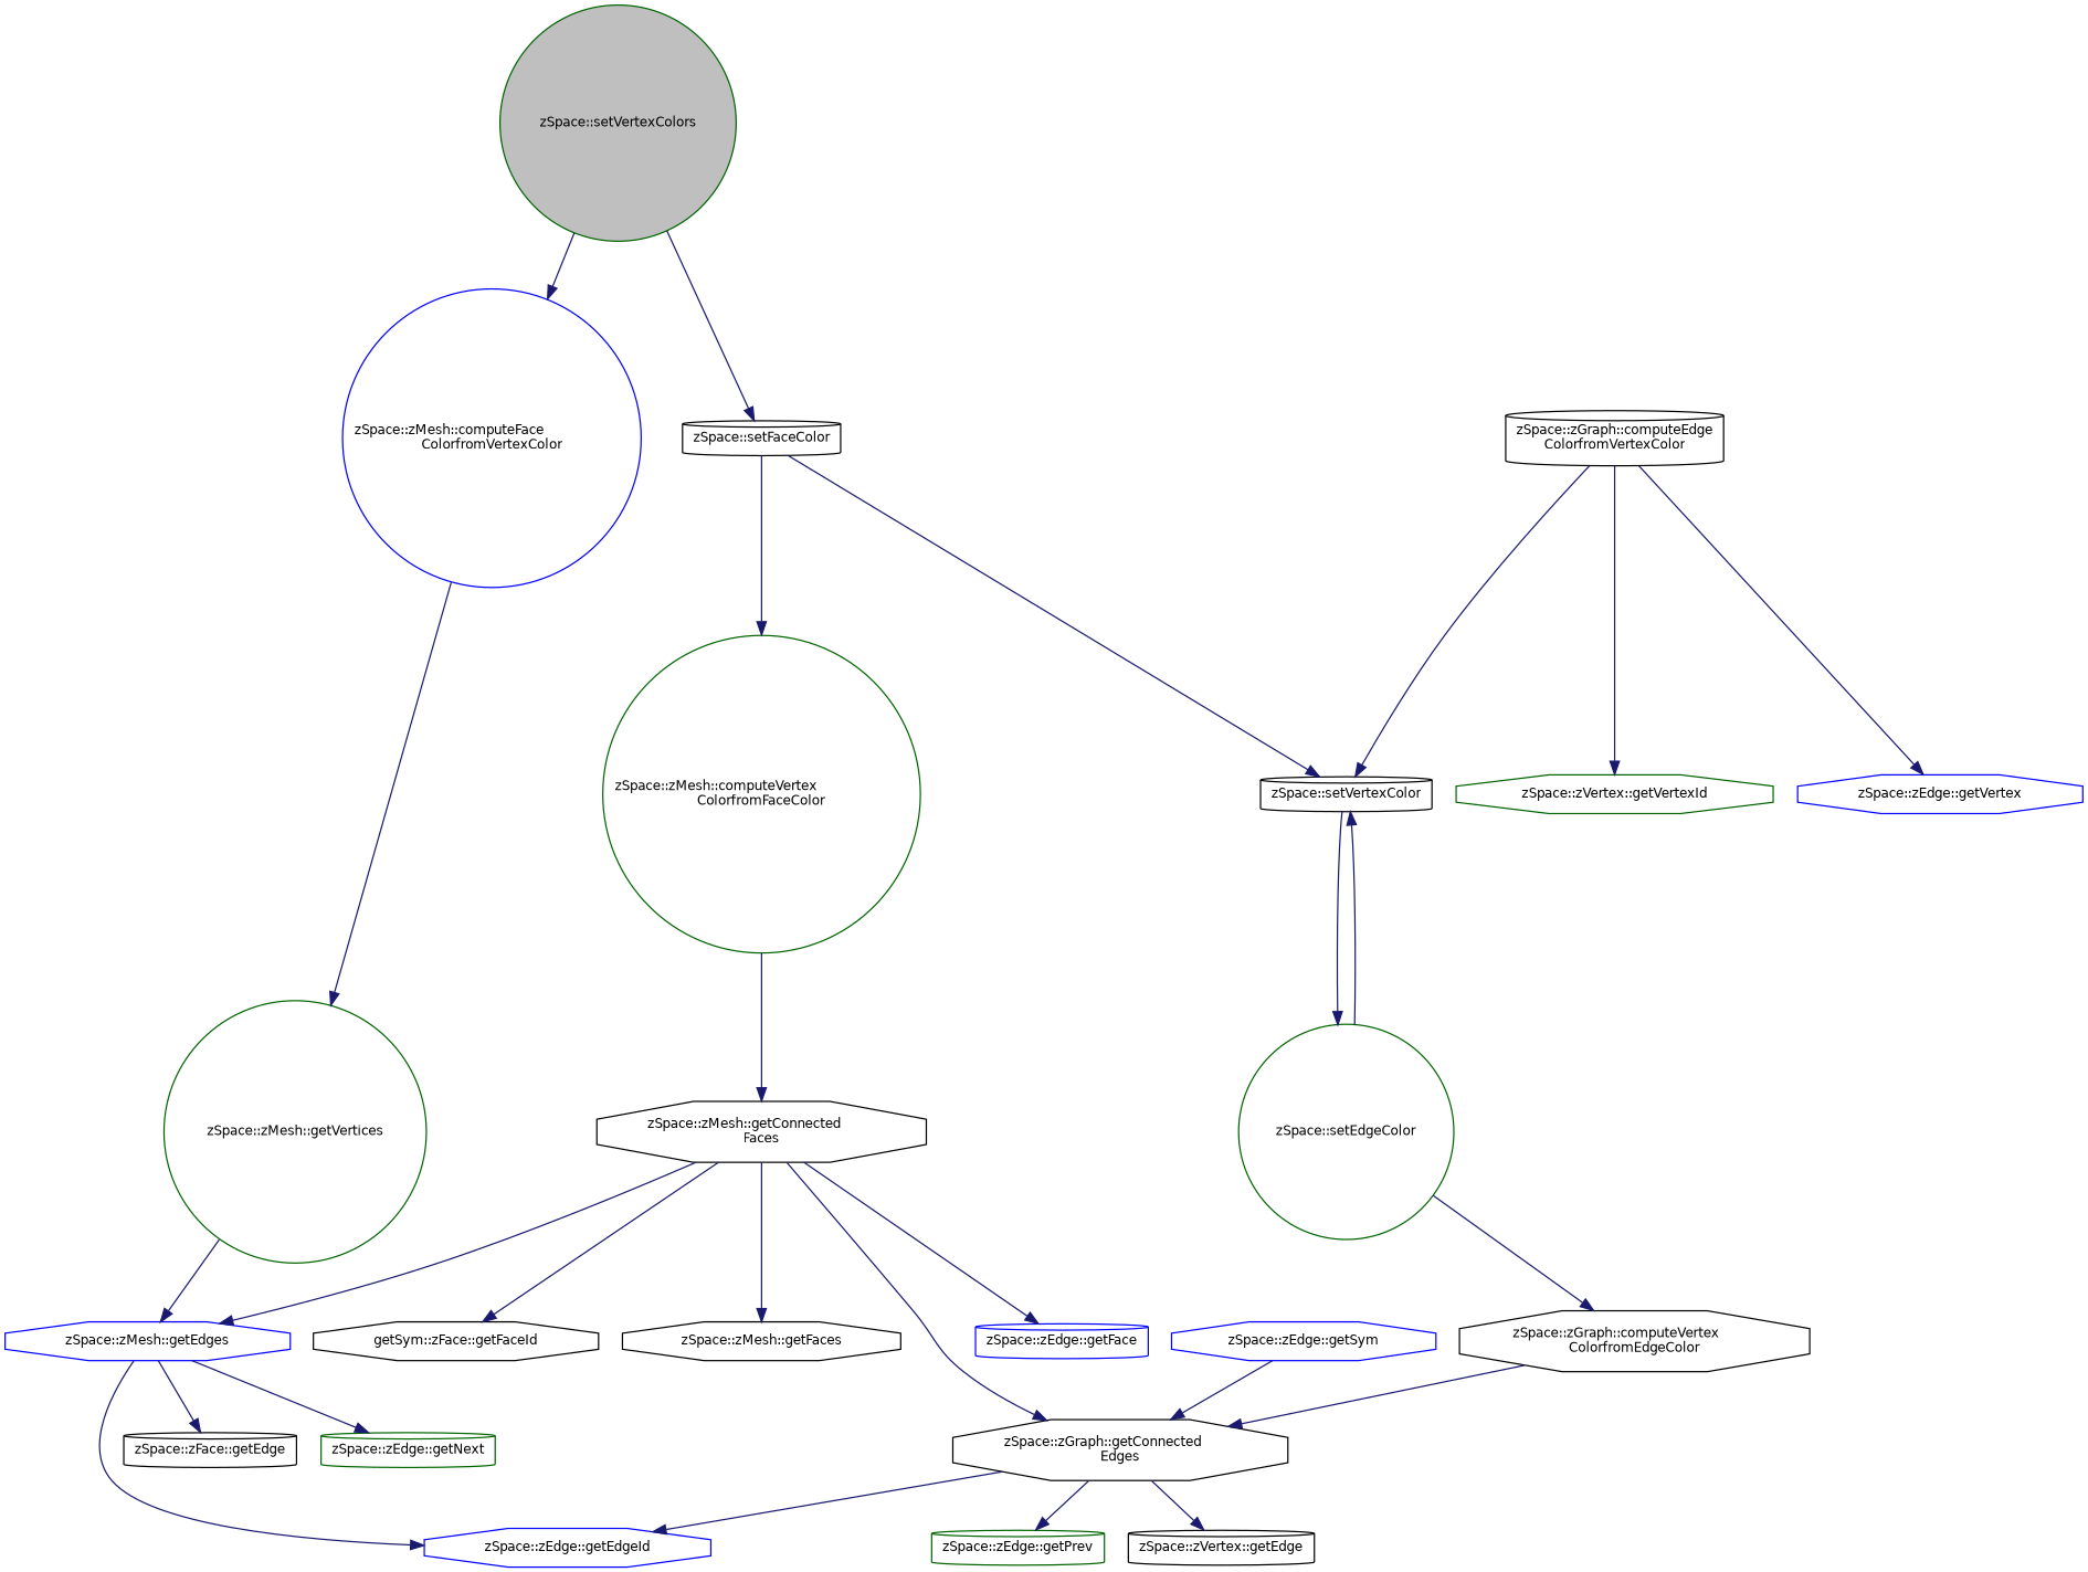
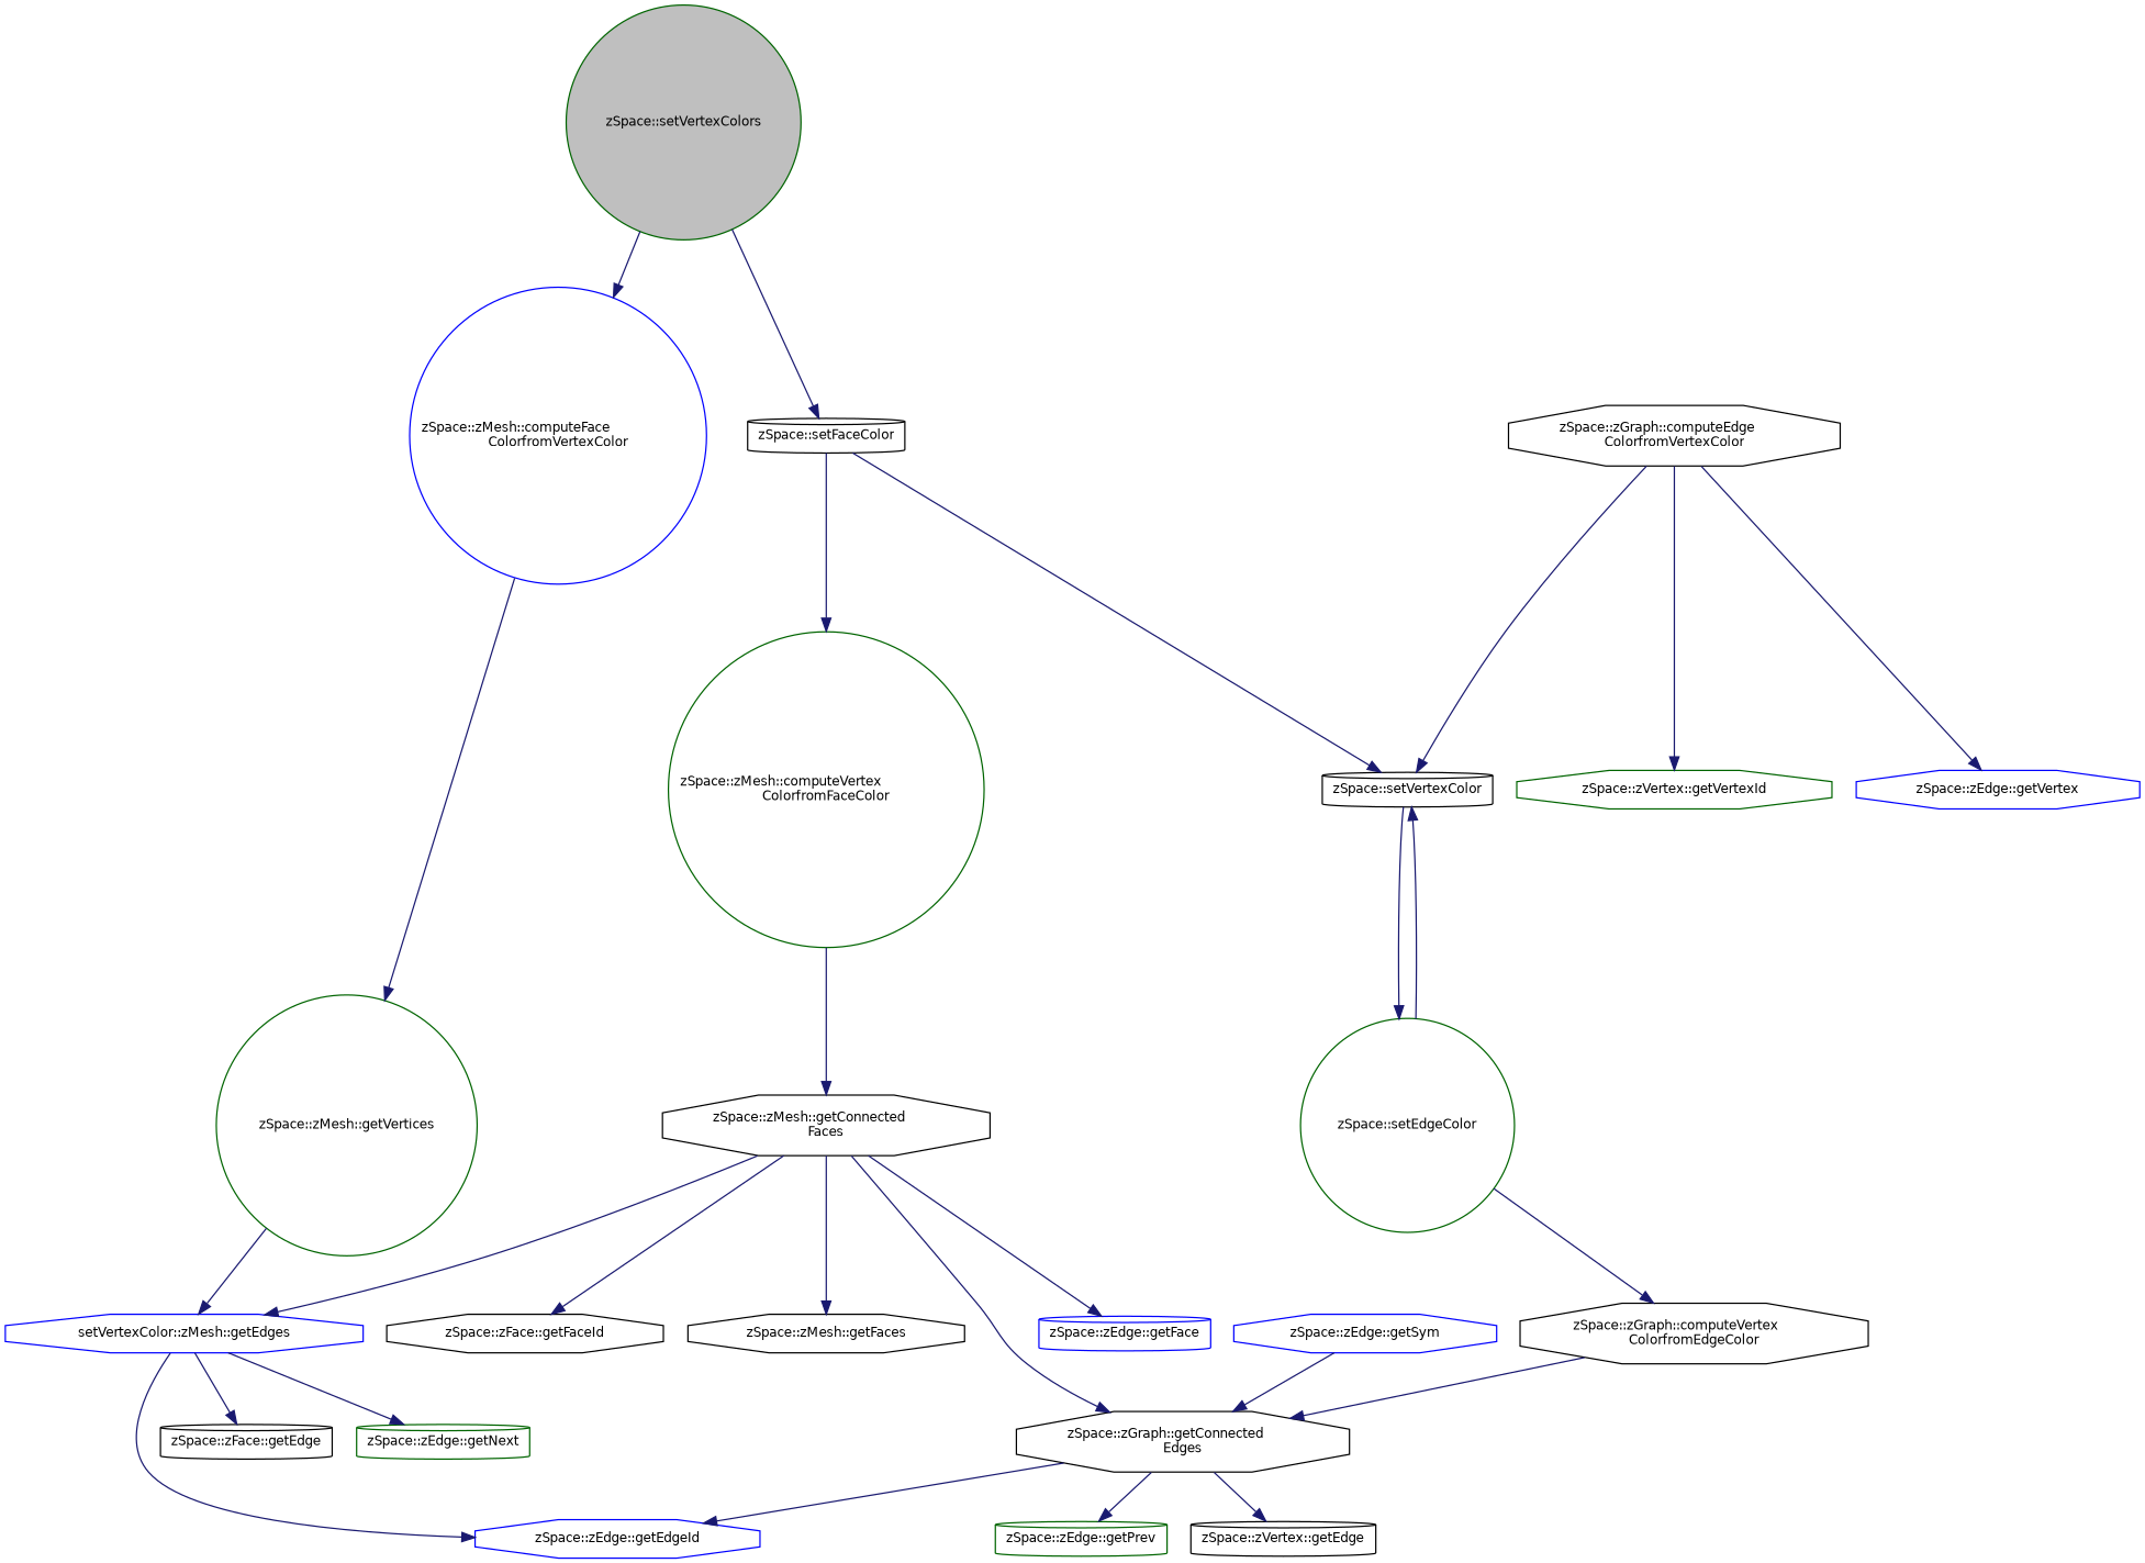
  digraph {
    rankdir=TB
    node [color=black fillcolor=white fontname=Helvetica fontsize=10 shape=octagon style=filled]
    edge [color=midnightblue fontname=Helvetica fontsize=10 labelfontname=Helvetica labelfontsize=10 style=solid]
    n1 [color=darkgreen fillcolor=grey75 fontcolor=black height=0.2 label="zSpace::setVertexColors" shape=circle width=0.4]
    n2 [height=0.2 label="zSpace::setFaceColor" shape=cylinder width=0.4]
    n3 [color=blue height=0.2 label="zSpace::zMesh::computeFace\lColorfromVertexColor" shape=circle width=0.4]
    n4 [height=0.2 label="zSpace::setVertexColor" shape=cylinder width=0.4]
    n5 [color=darkgreen height=0.2 label="zSpace::zMesh::computeVertex\lColorfromFaceColor" shape=circle width=0.4]
    n6 [color=darkgreen height=0.2 label="zSpace::zMesh::getVertices" shape=circle width=0.4]
    n7 [color=darkgreen height=0.2 label="zSpace::setEdgeColor" shape=circle width=0.4]
    n8 [height=0.2 label="zSpace::zMesh::getConnected\lFaces" width=0.4]
    n9 [height=0.2 label="zSpace::zGraph::computeVertex\lColorfromEdgeColor" width=0.4]
-   n10 [height=0.2 label="zSpace::zGraph::computeEdge\lColorfromVertexColor" shape=cylinder width=0.4]
+   n10 [height=0.2 label="zSpace::zGraph::computeEdge\lColorfromVertexColor" width=0.4]
    n11 [color=blue height=0.2 label="zSpace::zEdge::getVertex" width=0.4]
    n12 [color=darkgreen height=0.2 label="zSpace::zVertex::getVertexId" width=0.4]
    n13 [height=0.2 label="zSpace::zGraph::getConnected\lEdges" width=0.4]
    n14 [height=0.2 label="zSpace::zVertex::getEdge" shape=cylinder width=0.4]
    n15 [color=blue height=0.2 label="zSpace::zEdge::getEdgeId" width=0.4]
    n16 [color=darkgreen height=0.2 label="zSpace::zEdge::getPrev" shape=cylinder width=0.4]
    n17 [color=blue height=0.2 label="zSpace::zEdge::getSym" width=0.4]
    n18 [color=blue height=0.2 label="zSpace::zEdge::getFace" shape=cylinder width=0.4]
-   n19 [height=0.2 label="getSym::zFace::getFaceId" width=0.4]
-   n20 [color=blue height=0.2 label="zSpace::zMesh::getEdges" width=0.4]
+   n19 [height=0.2 label="zSpace::zFace::getFaceId" width=0.4]
+   n20 [color=blue height=0.2 label="setVertexColor::zMesh::getEdges" width=0.4]
    n21 [height=0.2 label="zSpace::zMesh::getFaces" width=0.4]
    n22 [height=0.2 label="zSpace::zFace::getEdge" shape=cylinder width=0.4]
    n23 [color=darkgreen height=0.2 label="zSpace::zEdge::getNext" shape=cylinder width=0.4]
    n1 -> n2
    n1 -> n3
    n2 -> n4
    n2 -> n5
    n3 -> n6
    n4 -> n7
    n5 -> n8
    n6 -> n20
    n7 -> n4
    n7 -> n9
    n8 -> n13
    n8 -> n18
    n8 -> n19
    n8 -> n20
    n8 -> n21
    n9 -> n13
    n10 -> n4
    n10 -> n11
    n10 -> n12
    n13 -> n14
    n13 -> n15
    n13 -> n16
    n17 -> n13
    n20 -> n15
    n20 -> n22
    n20 -> n23
  }
